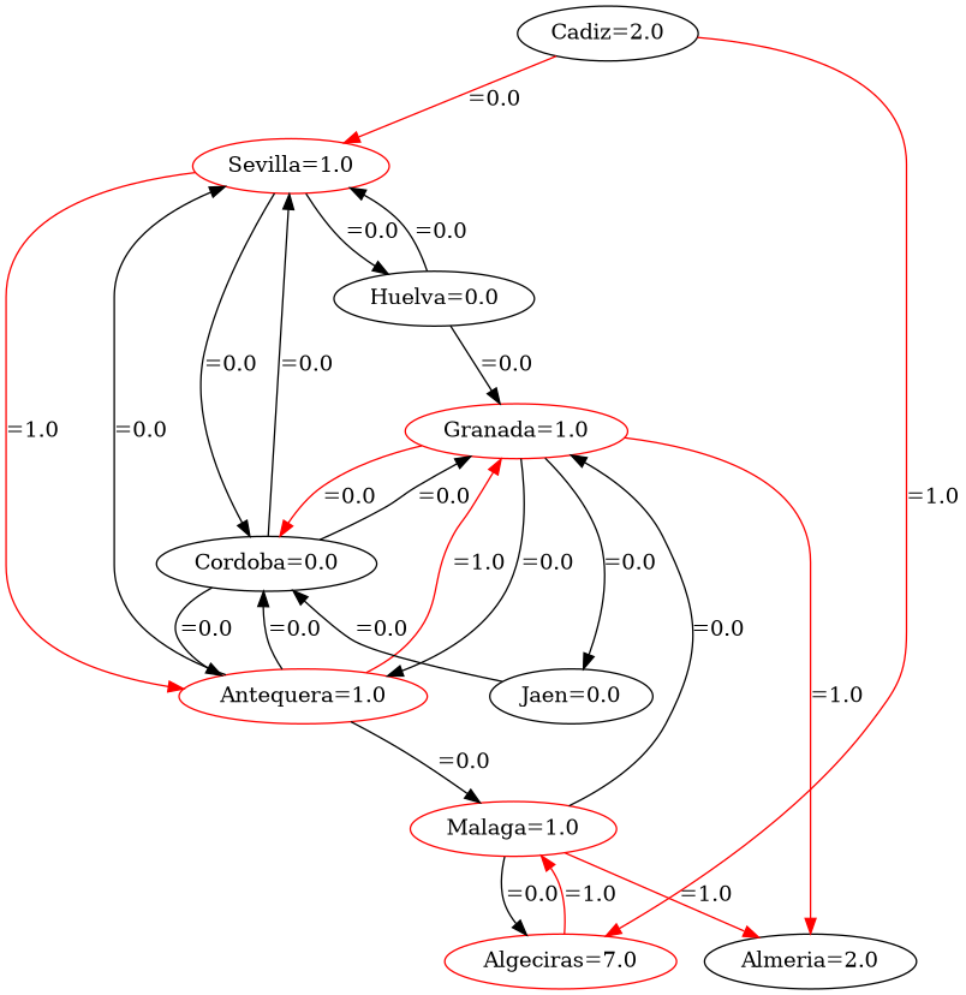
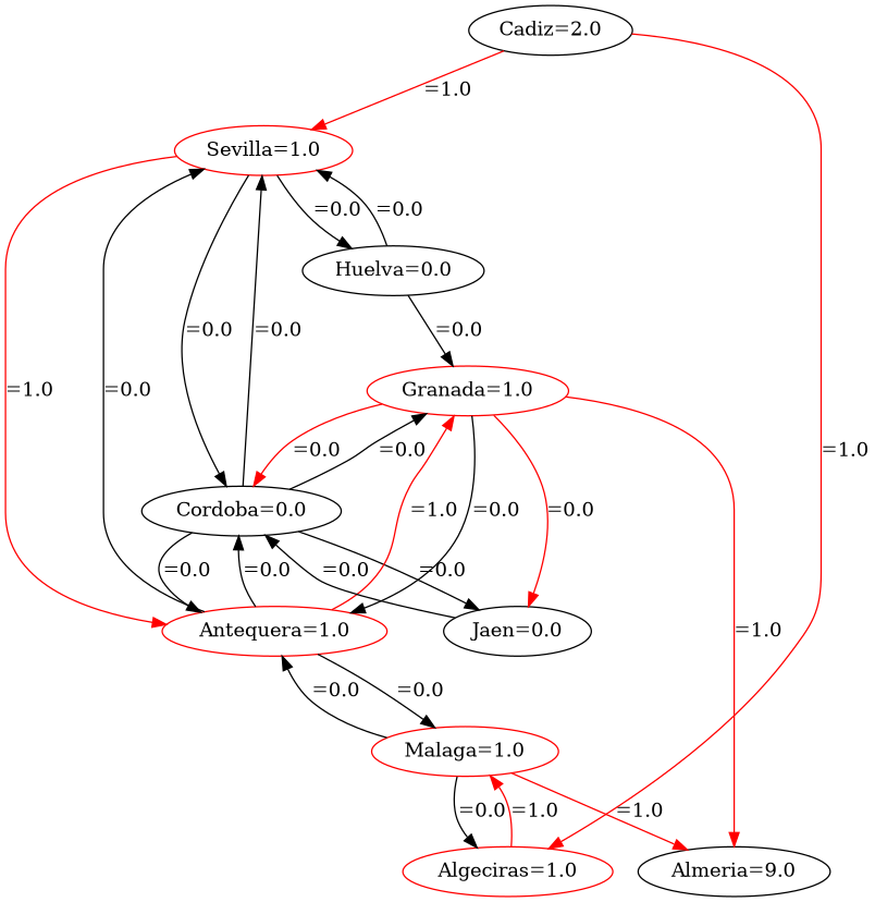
  strict digraph {
    n1 [color=red label="Sevilla=1.0"]
    n2 [label="Huelva=0.0"]
    n3 [label="Cordoba=0.0"]
    n4 [color=red label="Antequera=1.0"]
    n5 [color=red label="Granada=1.0"]
    n6 [label="Jaen=0.0"]
    n7 [color=red label="Malaga=1.0"]
    n8 [label="Cadiz=2.0"]
-   n9 [color=red label="Algeciras=7.0"]
-   n10 [label="Almeria=2.0"]
+   n9 [color=red label="Algeciras=1.0"]
+   n10 [label="Almeria=9.0"]
    n1 -> n2 [label="=0.0"]
    n1 -> n3 [label="=0.0"]
    n1 -> n4 [color=red label="=1.0"]
    n2 -> n1 [label="=0.0"]
    n2 -> n5 [label="=0.0"]
    n3 -> n1 [label="=0.0"]
    n3 -> n4 [label="=0.0"]
    n3 -> n5 [label="=0.0"]
+   n3 -> n6 [label="=0.0"]
    n4 -> n1 [label="=0.0"]
    n4 -> n3 [label="=0.0"]
    n4 -> n5 [color=red label="=1.0"]
    n4 -> n7 [label="=0.0"]
    n5 -> n3 [color=red label="=0.0"]
    n5 -> n4 [label="=0.0"]
-   n5 -> n6 [label="=0.0"]
+   n5 -> n6 [label="=0.0" color=red]
    n5 -> n10 [color=red label="=1.0"]
    n6 -> n3 [label="=0.0"]
-   n7 -> n5 [label="=0.0"]
+   n7 -> n4 [label="=0.0"]
    n7 -> n9 [label="=0.0"]
    n7 -> n10 [color=red label="=1.0"]
-   n8 -> n1 [color=red label="=0.0"]
+   n8 -> n1 [color=red label="=1.0"]
    n8 -> n9 [color=red label="=1.0"]
    n9 -> n7 [color=red label="=1.0"]
  }
